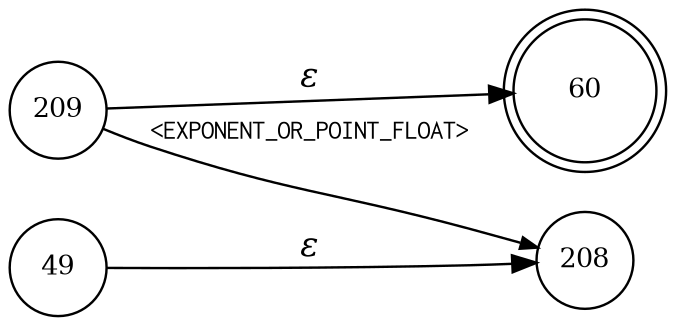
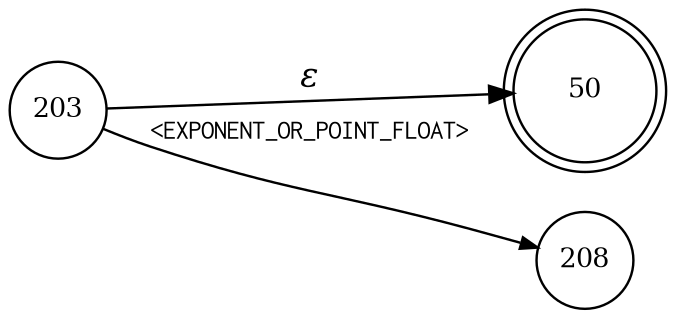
  digraph {
    rankdir=LR
    node [fixedsize=true fontsize=11 shape=circle peripheries=1]
    edge [fontname="Times-Italic"]
-   n1 [label=60 shape=doublecircle width=.6 peripheries=""]
+   n1 [label=50 shape=doublecircle width=.6 peripheries=""]
    n2 [label=208 width=.55]
-   n3 [label=209 width=.55]
-   n4 [label=49 width=.55]
+   n3 [label=203 width=.55]
    n3 -> n1 [label="&epsilon;"]
    n3 -> n2 [arrowhead=normal arrowsize=.7 fontname=Courier fontsize=11 label="<EXPONENT_OR_POINT_FLOAT>"]
-   n4 -> n2 [label="&epsilon;"]
  }
